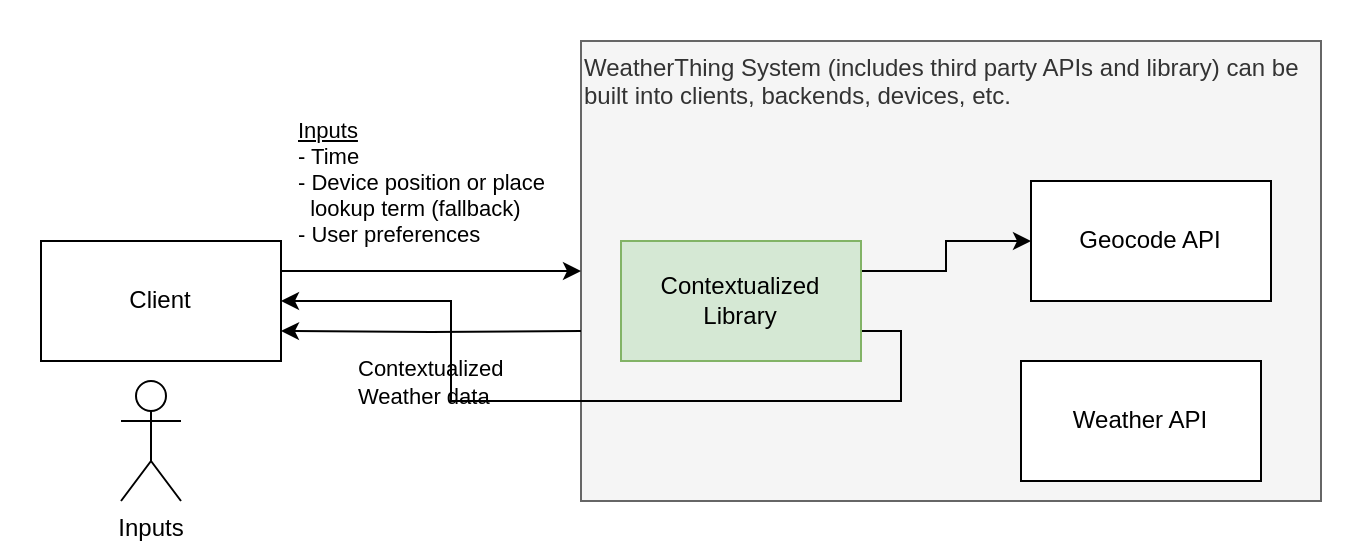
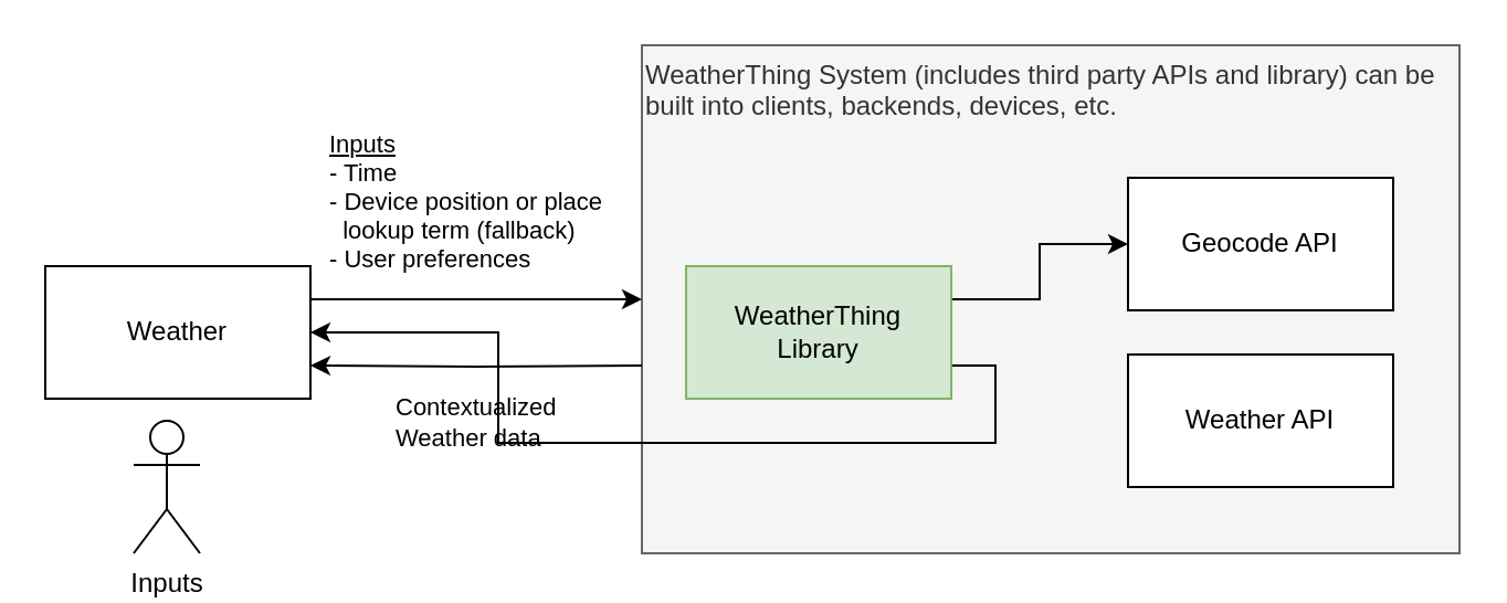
  <mxCell id="0" />
  <mxCell id="1" parent="0" />
  <mxCell id="2" value="WeatherThing System (includes third party APIs and library) can be built into clients, backends, devices, etc.&amp;nbsp;" style="rounded=0;whiteSpace=wrap;html=1;labelBackgroundColor=none;fillColor=#f5f5f5;fontColor=#333333;strokeColor=#666666;align=left;verticalAlign=top;" vertex="1" parent="1"><mxGeometry x="290" y="20" width="370" height="230" as="geometry" /></mxCell>
  <mxCell id="3" style="edgeStyle=orthogonalEdgeStyle;rounded=0;orthogonalLoop=1;jettySize=auto;html=1;entryX=1;entryY=0.75;entryDx=0;entryDy=0;" edge="1" parent="1" target="12"><mxGeometry relative="1" as="geometry"><mxPoint x="290" y="165" as="sourcePoint" /></mxGeometry></mxCell>
  <mxCell id="4" value="Contextualized&lt;br&gt;Weather data" style="edgeLabel;html=1;align=left;verticalAlign=middle;resizable=0;points=[];" vertex="1" connectable="0" parent="3"><mxGeometry x="0.188" y="-1" relative="1" as="geometry"><mxPoint x="-25" y="26" as="offset" /></mxGeometry></mxCell>
  <mxCell id="5" style="edgeStyle=orthogonalEdgeStyle;rounded=0;orthogonalLoop=1;jettySize=auto;html=1;exitX=1;exitY=0.25;exitDx=0;exitDy=0;" edge="1" parent="1" source="7" target="9"><mxGeometry relative="1" as="geometry" /></mxCell>
  <mxCell id="6" style="edgeStyle=orthogonalEdgeStyle;rounded=0;orthogonalLoop=1;jettySize=auto;html=1;exitX=1;exitY=0.75;exitDx=0;exitDy=0;" edge="1" parent="1" source="7" target="12"><mxGeometry relative="1" as="geometry" /></mxCell>
- <mxCell id="7" value="Contextualized&lt;br&gt;Library" style="rounded=0;whiteSpace=wrap;html=1;fillColor=#d5e8d4;strokeColor=#82b366;" vertex="1" parent="1"><mxGeometry x="310" y="120" width="120" height="60" as="geometry" /></mxCell>
- <mxCell id="8" value="Weather API" style="rounded=0;whiteSpace=wrap;html=1;" vertex="1" parent="1"><mxGeometry x="510" y="180" width="120" height="60" as="geometry" /></mxCell>
- <mxCell id="9" value="Geocode API" style="rounded=0;whiteSpace=wrap;html=1;" vertex="1" parent="1"><mxGeometry x="515" y="90" width="120" height="60" as="geometry" /></mxCell>
+ <mxCell id="7" value="WeatherThing&lt;br&gt;Library" style="rounded=0;whiteSpace=wrap;html=1;fillColor=#d5e8d4;strokeColor=#82b366;" vertex="1" parent="1"><mxGeometry x="310" y="120" width="120" height="60" as="geometry" /></mxCell>
+ <mxCell id="8" value="Weather API" style="rounded=0;whiteSpace=wrap;html=1;" vertex="1" parent="1"><mxGeometry x="510" y="160" width="120" height="60" as="geometry" /></mxCell>
+ <mxCell id="9" value="Geocode API" style="rounded=0;whiteSpace=wrap;html=1;" vertex="1" parent="1"><mxGeometry x="510" y="80" width="120" height="60" as="geometry" /></mxCell>
  <mxCell id="10" style="edgeStyle=orthogonalEdgeStyle;rounded=0;orthogonalLoop=1;jettySize=auto;html=1;exitX=1;exitY=0.25;exitDx=0;exitDy=0;" edge="1" parent="1" source="12"><mxGeometry relative="1" as="geometry"><mxPoint x="290" y="135" as="targetPoint" /></mxGeometry></mxCell>
  <mxCell id="11" value="&lt;span&gt;&lt;u&gt;Inputs&lt;/u&gt;&lt;/span&gt;&lt;br&gt;&lt;blockquote style=&quot;margin: 0 0 0 40px ; border: none ; padding: 0px&quot;&gt;&lt;/blockquote&gt;&lt;span&gt;- Time&lt;/span&gt;&lt;br&gt;&lt;span&gt;- Device position or place&lt;br&gt;&lt;/span&gt;&lt;span&gt;&amp;nbsp; lookup term (fallback)&lt;/span&gt;&lt;br&gt;&lt;span&gt;- User preferences&lt;/span&gt;&lt;br&gt;&lt;blockquote style=&quot;margin: 0 0 0 40px ; border: none ; padding: 0px&quot;&gt;&lt;/blockquote&gt;&lt;blockquote style=&quot;margin: 0 0 0 40px ; border: none ; padding: 0px&quot;&gt;&lt;/blockquote&gt;" style="edgeLabel;html=1;align=left;verticalAlign=middle;resizable=0;points=[];labelBackgroundColor=none;" vertex="1" connectable="0" parent="10"><mxGeometry x="-0.3" y="-1" relative="1" as="geometry"><mxPoint x="-46" y="-46" as="offset" /></mxGeometry></mxCell>
- <mxCell id="12" value="Client" style="rounded=0;whiteSpace=wrap;html=1;" vertex="1" parent="1"><mxGeometry x="20" y="120" width="120" height="60" as="geometry" /></mxCell>
+ <mxCell id="12" value="Weather" style="rounded=0;whiteSpace=wrap;html=1;" vertex="1" parent="1"><mxGeometry x="20" y="120" width="120" height="60" as="geometry" /></mxCell>
  <mxCell id="13" value="Inputs" style="shape=umlActor;verticalLabelPosition=bottom;verticalAlign=top;html=1;outlineConnect=0;" vertex="1" parent="1"><mxGeometry x="60" y="190" width="30" height="60" as="geometry" /></mxCell>
